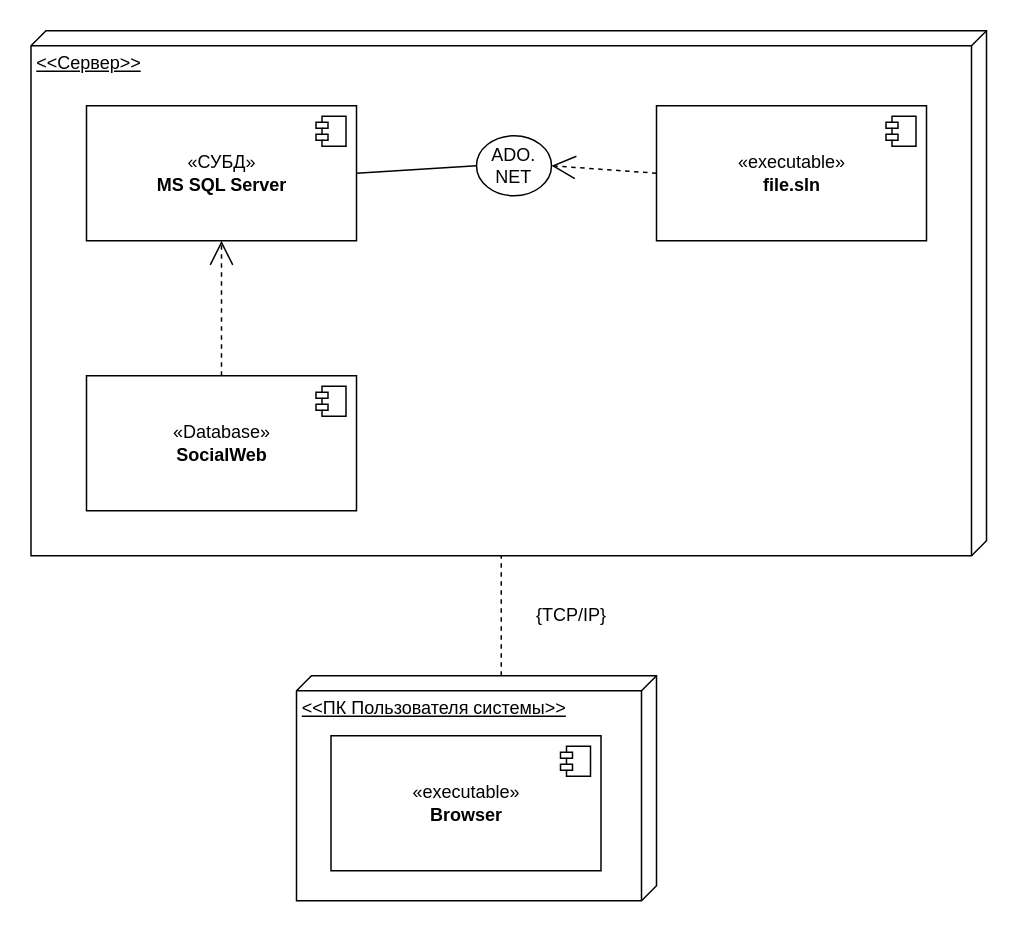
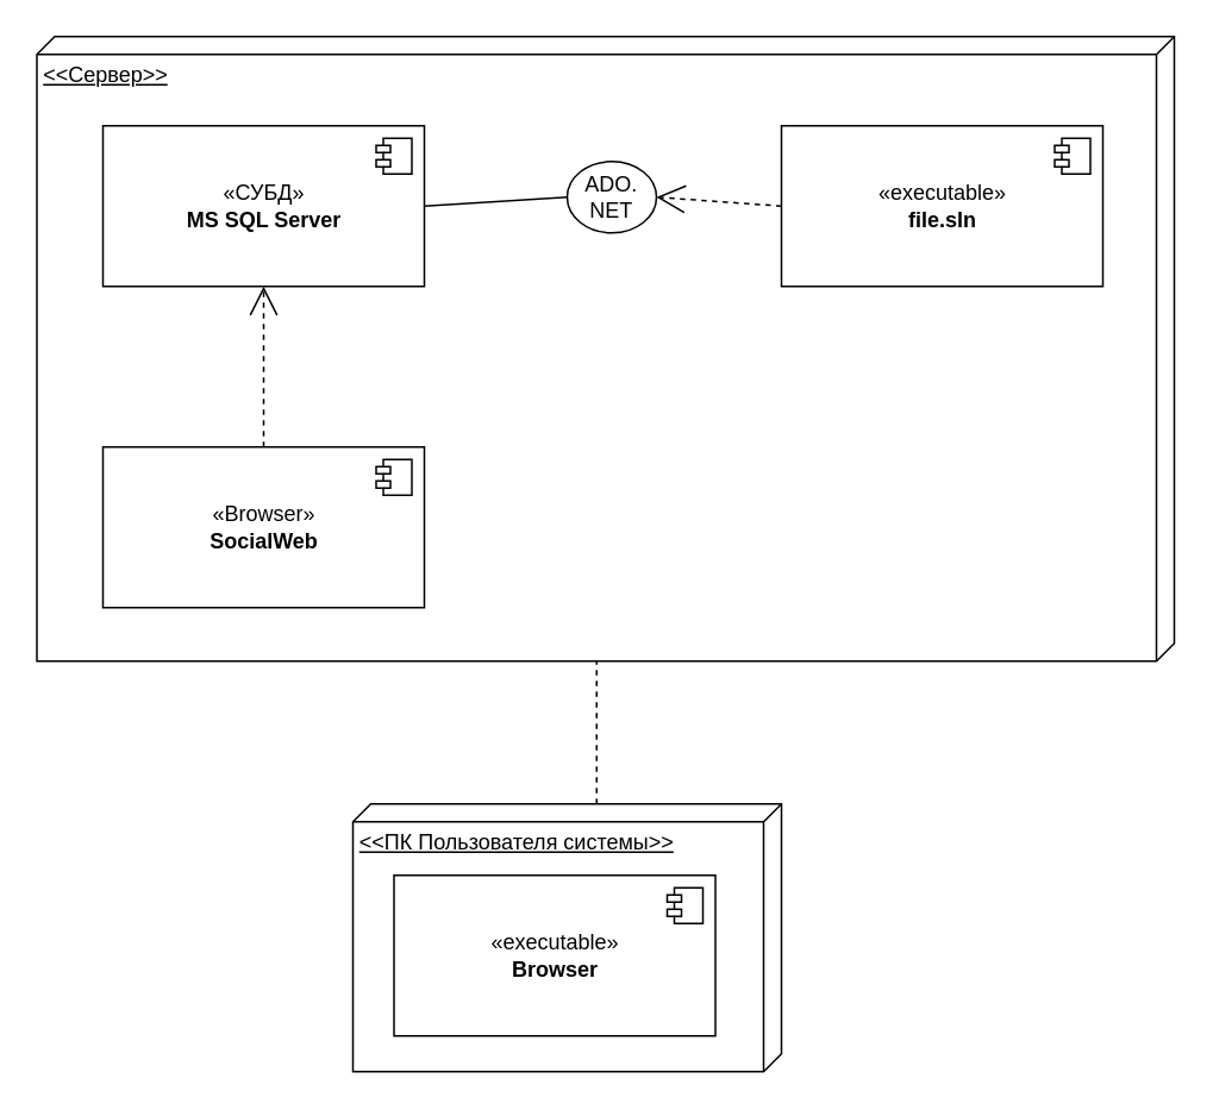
  <mxCell id="0" />
  <mxCell id="1" parent="0" />
  <mxCell id="2" value="&amp;lt;&amp;lt;Сервер&amp;gt;&amp;gt;" style="verticalAlign=top;align=left;spacingTop=8;spacingLeft=2;spacingRight=12;shape=cube;size=10;direction=south;fontStyle=4;html=1;" parent="1" vertex="1"><mxGeometry x="20" y="20" width="637" height="350" as="geometry" /></mxCell>
  <mxCell id="3" value="«СУБД»&lt;br&gt;&lt;b&gt;MS SQL Server&lt;/b&gt;" style="html=1;dropTarget=0;" parent="1" vertex="1"><mxGeometry x="57" y="70" width="180" height="90" as="geometry" /></mxCell>
  <mxCell id="4" value="" style="shape=component;jettyWidth=8;jettyHeight=4;" parent="3" vertex="1"><mxGeometry x="1" width="20" height="20" relative="1" as="geometry"><mxPoint x="-27" y="7" as="offset" /></mxGeometry></mxCell>
- <mxCell id="5" value="«Database»&lt;br&gt;&lt;b&gt;SocialWeb&lt;/b&gt;" style="html=1;dropTarget=0;" parent="1" vertex="1"><mxGeometry x="57" y="250" width="180" height="90" as="geometry" /></mxCell>
+ <mxCell id="5" value="«Browser»&lt;br&gt;&lt;b&gt;SocialWeb&lt;/b&gt;" style="html=1;dropTarget=0;" parent="1" vertex="1"><mxGeometry x="57" y="250" width="180" height="90" as="geometry" /></mxCell>
  <mxCell id="6" value="" style="shape=component;jettyWidth=8;jettyHeight=4;" parent="5" vertex="1"><mxGeometry x="1" width="20" height="20" relative="1" as="geometry"><mxPoint x="-27" y="7" as="offset" /></mxGeometry></mxCell>
  <mxCell id="7" value="«executable»&lt;br&gt;&lt;b&gt;file.sln&lt;/b&gt;" style="html=1;dropTarget=0;" parent="1" vertex="1"><mxGeometry x="437" y="70" width="180" height="90" as="geometry" /></mxCell>
  <mxCell id="8" value="" style="shape=component;jettyWidth=8;jettyHeight=4;" parent="7" vertex="1"><mxGeometry x="1" width="20" height="20" relative="1" as="geometry"><mxPoint x="-27" y="7" as="offset" /></mxGeometry></mxCell>
  <mxCell id="9" value="ADO.&lt;br&gt;NET" style="ellipse;whiteSpace=wrap;html=1;aspect=fixed;align=center;" parent="1" vertex="1"><mxGeometry x="317" y="90" width="50" height="40" as="geometry" /></mxCell>
  <mxCell id="10" value="" style="endArrow=open;html=1;dashed=1;endFill=0;endSize=14;entryX=0.5;entryY=1;entryDx=0;entryDy=0;exitX=0.5;exitY=0;exitDx=0;exitDy=0;" parent="1" source="5" target="3" edge="1"><mxGeometry width="50" height="50" relative="1" as="geometry"><mxPoint x="-33" y="-50" as="sourcePoint" /><mxPoint x="-31" y="179.25" as="targetPoint" /></mxGeometry></mxCell>
  <mxCell id="11" value="" style="endArrow=open;html=1;dashed=1;endFill=0;endSize=14;entryX=1;entryY=0.5;entryDx=0;entryDy=0;exitX=0;exitY=0.5;exitDx=0;exitDy=0;" parent="1" source="7" target="9" edge="1"><mxGeometry width="50" height="50" relative="1" as="geometry"><mxPoint x="536.41" y="260" as="sourcePoint" /><mxPoint x="536.41" y="170" as="targetPoint" /></mxGeometry></mxCell>
  <mxCell id="12" value="" style="endArrow=none;html=1;exitX=1;exitY=0.5;exitDx=0;exitDy=0;entryX=0;entryY=0.5;entryDx=0;entryDy=0;" parent="1" source="3" target="9" edge="1"><mxGeometry width="50" height="50" relative="1" as="geometry"><mxPoint x="247" y="90" as="sourcePoint" /><mxPoint x="297" y="40" as="targetPoint" /></mxGeometry></mxCell>
  <mxCell id="13" value="&amp;lt;&amp;lt;ПК Пользователя системы&amp;gt;&amp;gt;" style="verticalAlign=top;align=left;spacingTop=8;spacingLeft=2;spacingRight=12;shape=cube;size=10;direction=south;fontStyle=4;html=1;" parent="1" vertex="1"><mxGeometry x="197" y="450" width="240" height="150" as="geometry" /></mxCell>
  <mxCell id="14" value="" style="endArrow=none;html=1;entryX=0;entryY=0;entryDx=350;entryDy=323.5;entryPerimeter=0;exitX=0;exitY=0;exitDx=0;exitDy=103.5;exitPerimeter=0;dashed=1;" parent="1" source="13" target="2" edge="1"><mxGeometry width="50" height="50" relative="1" as="geometry"><mxPoint x="400" y="330" as="sourcePoint" /><mxPoint x="450" y="280" as="targetPoint" /></mxGeometry></mxCell>
- <mxCell id="15" value="{TCP/IP}" style="text;html=1;align=center;verticalAlign=middle;resizable=0;points=[];autosize=1;" parent="1" vertex="1"><mxGeometry x="350" y="400" width="60" height="20" as="geometry" /></mxCell>
  <mxCell id="16" value="«executable»&lt;br&gt;&lt;b&gt;Browser&lt;/b&gt;" style="html=1;dropTarget=0;" vertex="1" parent="1"><mxGeometry x="220" y="490" width="180" height="90" as="geometry" /></mxCell>
  <mxCell id="17" value="" style="shape=component;jettyWidth=8;jettyHeight=4;" vertex="1" parent="16"><mxGeometry x="1" width="20" height="20" relative="1" as="geometry"><mxPoint x="-27" y="7" as="offset" /></mxGeometry></mxCell>
